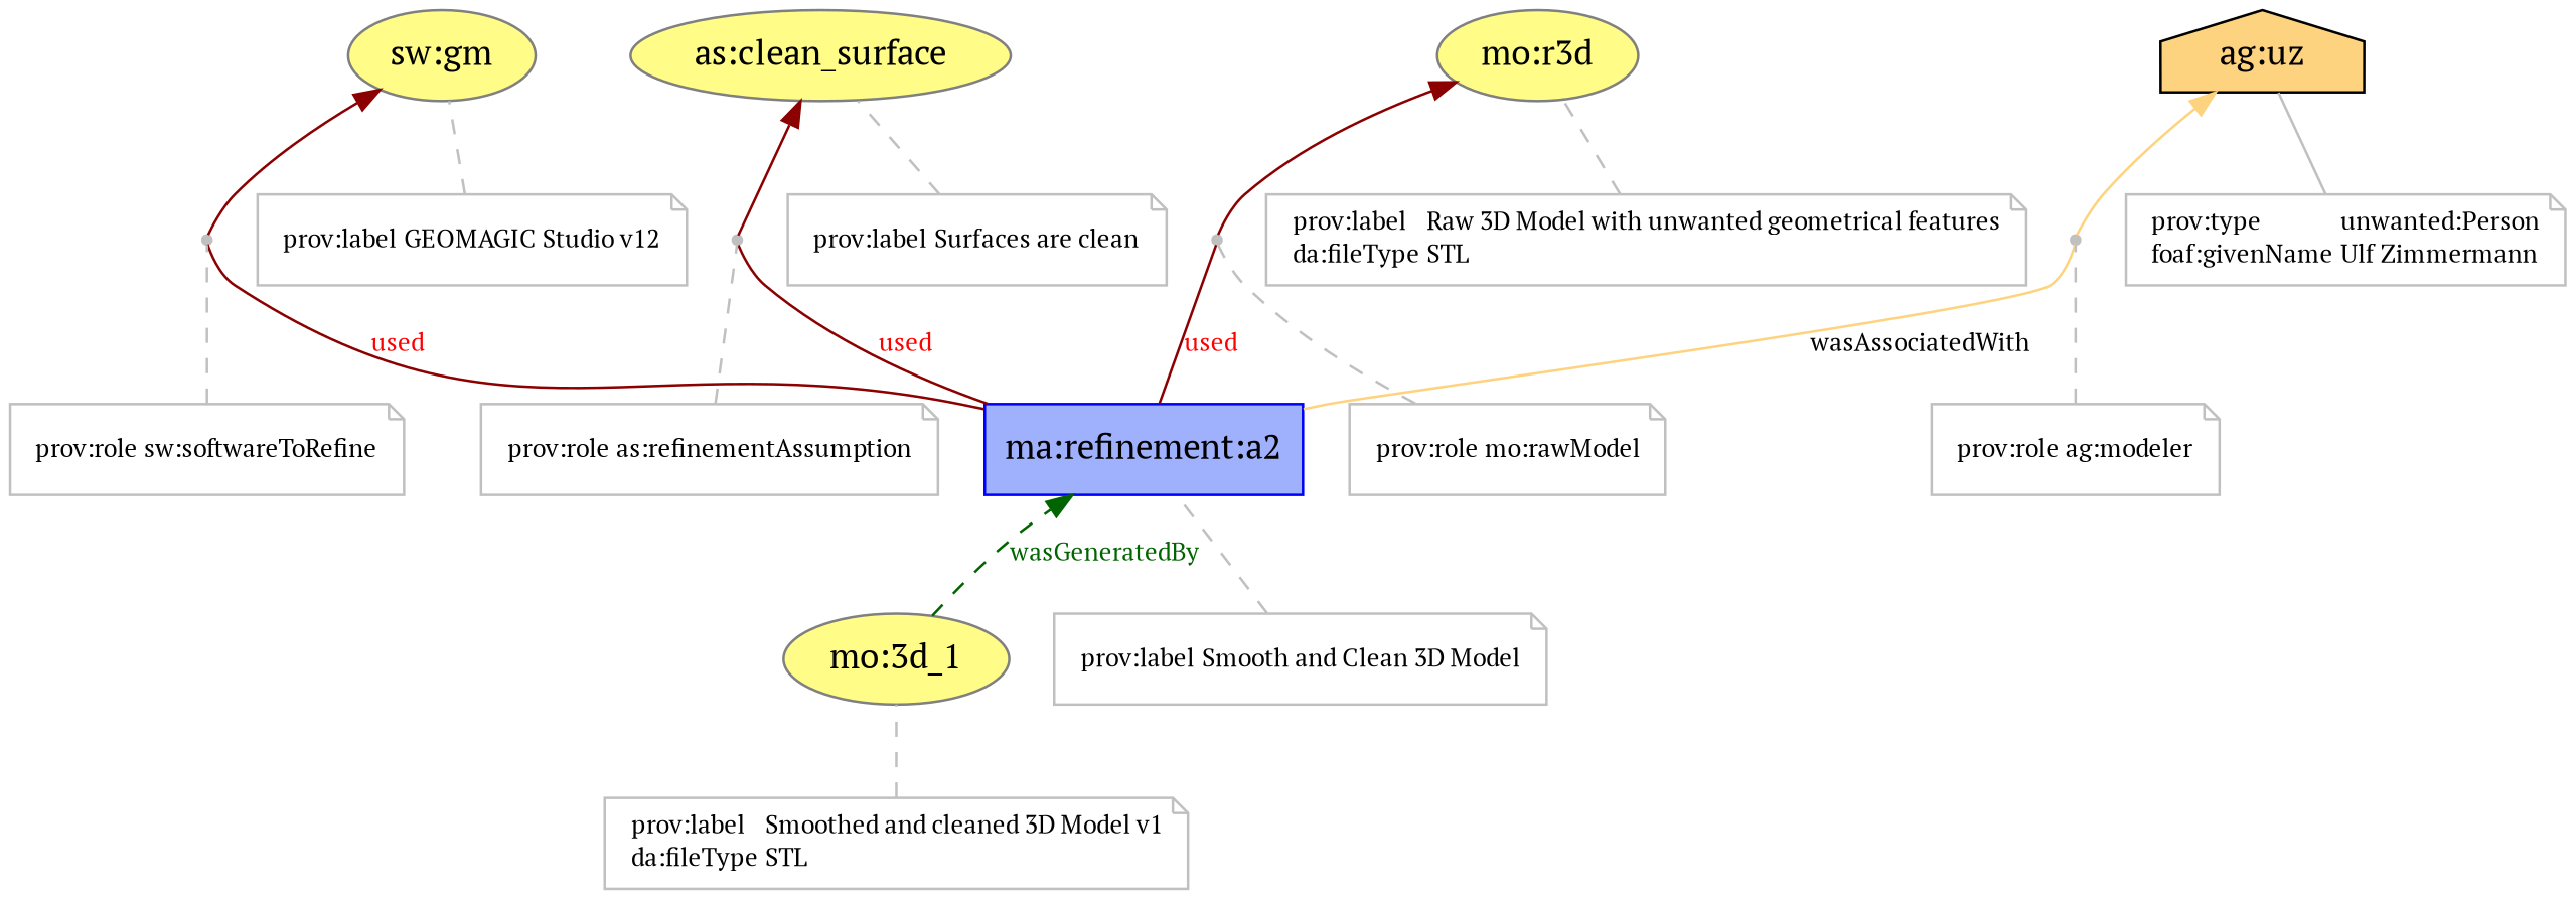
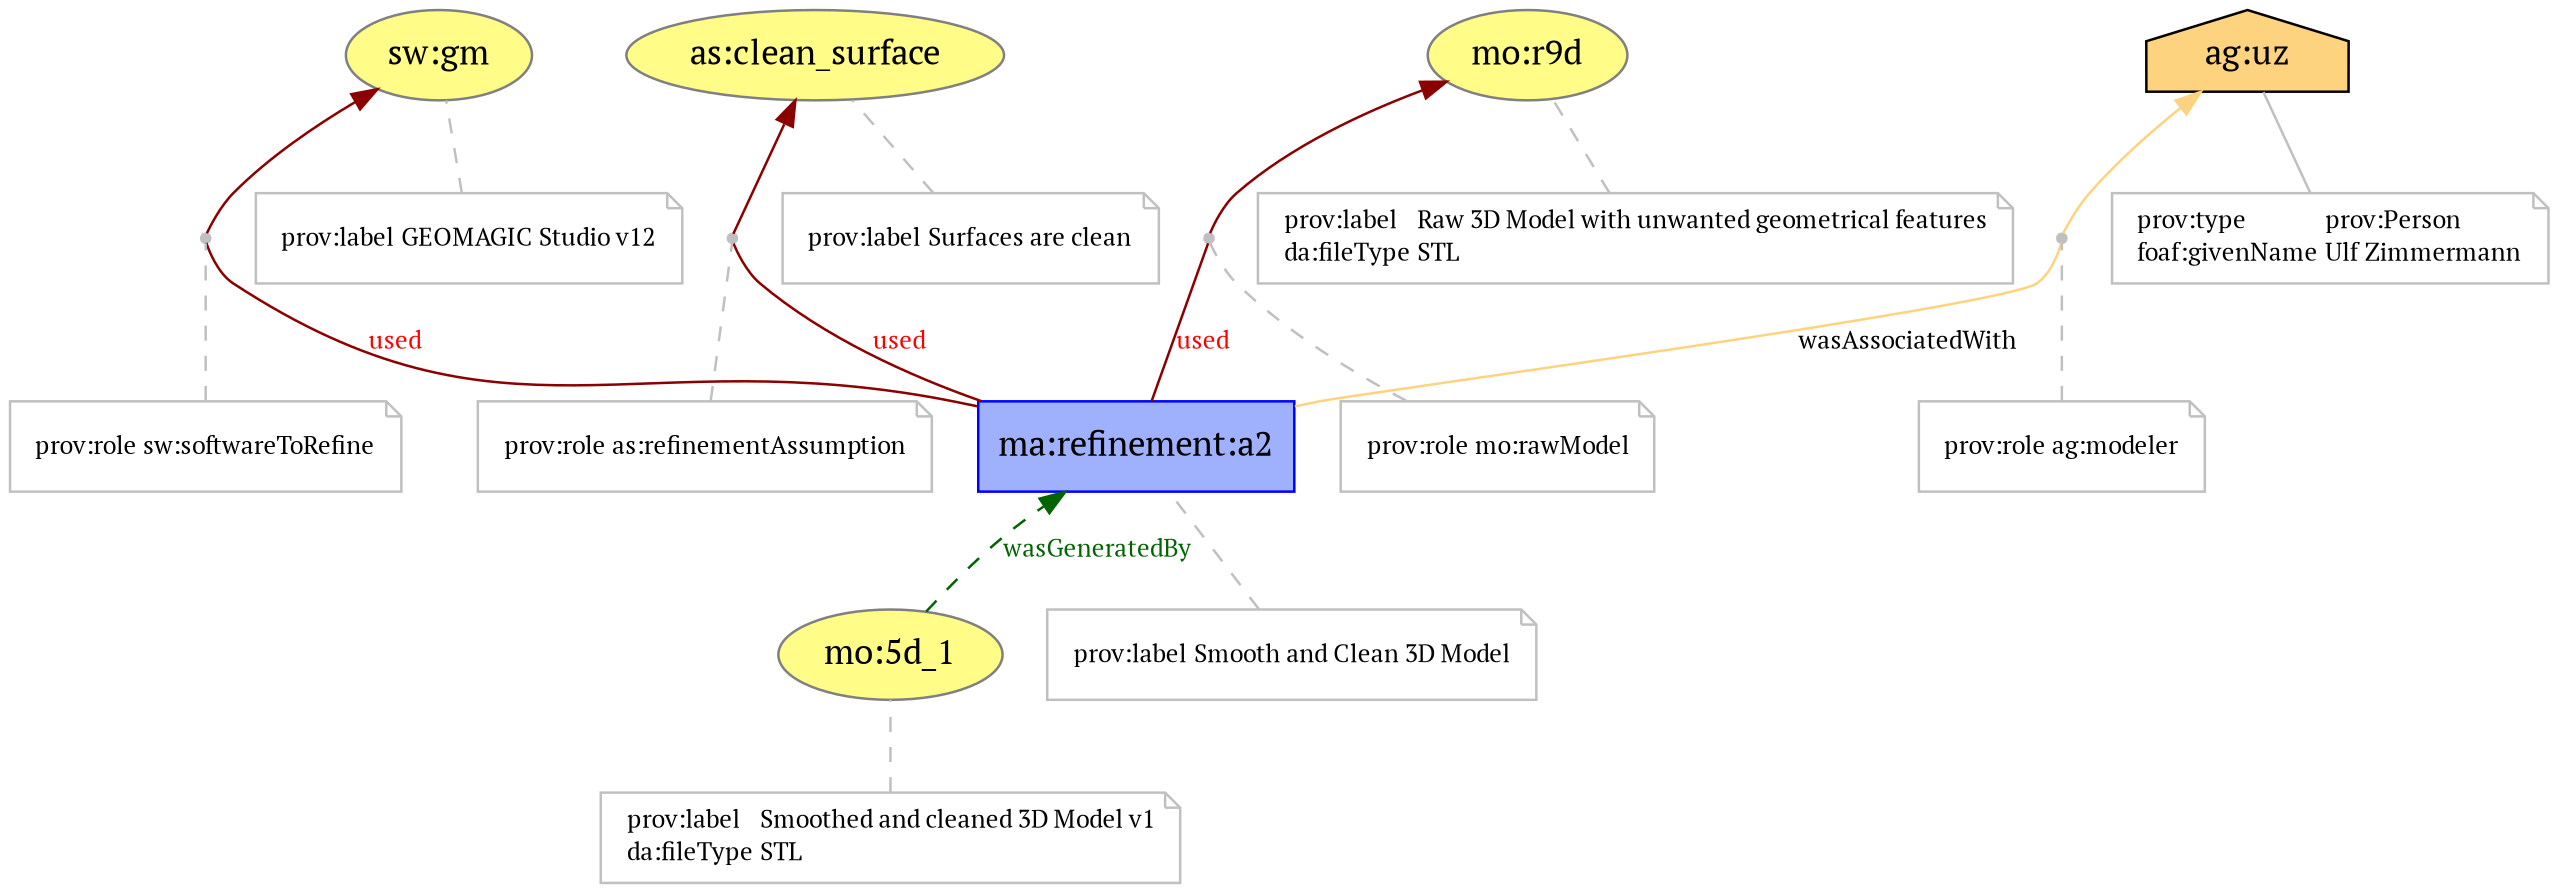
  digraph {
    fontname="PT Serif"
    rankdir=BT
    node [color=gray fontname="PT Serif" shape=note]
    edge [color=gray fontname="PT Serif" style=dashed arrowhead=none]
-   n1 [color="#808080" fillcolor="#FFFC87" label="mo:3d_1" shape=oval style=filled]
+   n1 [color="#808080" fillcolor="#FFFC87" label="mo:5d_1" shape=oval style=filled]
    n2 [color="#0000FF" fillcolor="#9FB1FC" label="ma:refinement:a2" shape=box style=filled]
    b1 [shape=point]
    b2 [shape=point]
    b3 [shape=point]
    b4 [shape=point]
    n7 [fontcolor=black fontsize=10 label=<<TABLE cellpadding="0" border="0">     <TR>         <TD align="left" href="http://www.w3.org/ns/prov#label">prov:label</TD>         <TD align="left">Smoothed and cleaned 3D Model v1</TD>     </TR>     <TR>         <TD align="left" href="http://provenance.elaine.uni-rostock.de/dafileType">da:fileType</TD>         <TD align="left">STL</TD>     </TR>     </TABLE>>]
    n8 [color="#808080" fillcolor="#FFFC87" label="sw:gm" shape=oval style=filled]
    n9 [fontcolor=black fontsize=10 label=<<TABLE cellpadding="0" border="0">     <TR>         <TD align="left" href="http://www.w3.org/ns/prov#label">prov:label</TD>         <TD align="left">GEOMAGIC Studio v12</TD>     </TR>     </TABLE>>]
    n10 [color="#808080" fillcolor="#FFFC87" label="as:clean_surface" shape=oval style=filled]
-   n11 [color="#808080" fillcolor="#FFFC87" label="mo:r3d" shape=oval style=filled]
+   n11 [color="#808080" fillcolor="#FFFC87" label="mo:r9d" shape=oval style=filled]
    n12 [fillcolor="#FED37F" label="ag:uz" shape=house style=filled color=""]
    n13 [fontcolor=black fontsize=10 label=<<TABLE cellpadding="0" border="0">     <TR>         <TD align="left" href="http://www.w3.org/ns/prov#label">prov:label</TD>         <TD align="left">Smooth and Clean 3D Model</TD>     </TR>     </TABLE>>]
    n14 [fontcolor=black fontsize=10 label=<<TABLE cellpadding="0" border="0">     <TR>         <TD align="left" href="http://www.w3.org/ns/prov#label">prov:label</TD>         <TD align="left">Surfaces are clean</TD>     </TR>     </TABLE>>]
    n15 [fontcolor=black fontsize=10 label=<<TABLE cellpadding="0" border="0">     <TR>         <TD align="left" href="http://www.w3.org/ns/prov#label">prov:label</TD>         <TD align="left">Raw 3D Model with unwanted geometrical features</TD>     </TR>     <TR>         <TD align="left" href="http://provenance.elaine.uni-rostock.de/dafileType">da:fileType</TD>         <TD align="left">STL</TD>     </TR>     </TABLE>>]
-   n16 [fontcolor=black fontsize=10 label=<<TABLE cellpadding="0" border="0">     <TR>         <TD align="left" href="http://www.w3.org/ns/prov#type">prov:type</TD>         <TD align="left" href="http://www.w3.org/ns/prov#Person">unwanted:Person</TD>     </TR>     <TR>         <TD align="left" href="http://xmlns.com/foaf/spec/#givenName">foaf:givenName</TD>         <TD align="left">Ulf Zimmermann</TD>     </TR>     </TABLE>>]
+   n16 [fontcolor=black fontsize=10 label=<<TABLE cellpadding="0" border="0">     <TR>         <TD align="left" href="http://www.w3.org/ns/prov#type">prov:type</TD>         <TD align="left" href="http://www.w3.org/ns/prov#Person">prov:Person</TD>     </TR>     <TR>         <TD align="left" href="http://xmlns.com/foaf/spec/#givenName">foaf:givenName</TD>         <TD align="left">Ulf Zimmermann</TD>     </TR>     </TABLE>>]
    n17 [fontcolor=black fontsize=10 label=<<TABLE cellpadding="0" border="0">     <TR>         <TD align="left" href="http://www.w3.org/ns/prov#role">prov:role</TD>         <TD align="left" href="http://provenance.elaine.uni-rostock.de/swsoftwareToRefine">sw:softwareToRefine</TD>     </TR>     </TABLE>>]
    n18 [fontcolor=black fontsize=10 label=<<TABLE cellpadding="0" border="0">     <TR>         <TD align="left" href="http://www.w3.org/ns/prov#role">prov:role</TD>         <TD align="left" href="http://provenance.elaine.uni-rostock.de/asrefinementAssumption">as:refinementAssumption</TD>     </TR>     </TABLE>>]
    n19 [fontcolor=black fontsize=10 label=<<TABLE cellpadding="0" border="0">     <TR>         <TD align="left" href="http://www.w3.org/ns/prov#role">prov:role</TD>         <TD align="left" href="http://provenance.elaine.uni-rostock.de/morawModel">mo:rawModel</TD>     </TR>     </TABLE>>]
    n20 [fontcolor=black fontsize=10 label=<<TABLE cellpadding="0" border="0">     <TR>         <TD align="left" href="http://www.w3.org/ns/prov#role">prov:role</TD>         <TD align="left" href="http://provenance.elaine.uni-rostock.de/agmodeler">ag:modeler</TD>     </TR>     </TABLE>>]
    n1 -> n2 [color=darkgreen fontcolor=darkgreen fontsize=10.0 label=wasGeneratedBy arrowhead=""]
    n2 -> b1 [color=red4 fontcolor=red fontsize=10.0 label=used style=""]
    n2 -> b2 [color=red4 fontcolor=red fontsize=10.0 label=used style=""]
    n2 -> b3 [color=red4 fontcolor=red fontsize=10.0 label=used style=""]
    n2 -> b4 [color="#FED37F" fontsize=10.0 label=wasAssociatedWith style=""]
    b1 -> n8 [color=red4 fontcolor=red fontsize=10.0 style="" arrowhead=""]
    b2 -> n10 [color=red4 fontcolor=red fontsize=10.0 style="" arrowhead=""]
    b3 -> n11 [color=red4 fontcolor=red fontsize=10.0 style="" arrowhead=""]
    b4 -> n12 [color="#FED37F" fontsize=10.0 style="" arrowhead=""]
    n7 -> n1
    n9 -> n8
    n13 -> n2
    n14 -> n10
    n15 -> n11
    n16 -> n12 [style=solid]
    n17 -> b1
    n18 -> b2
    n19 -> b3
    n20 -> b4
  }
